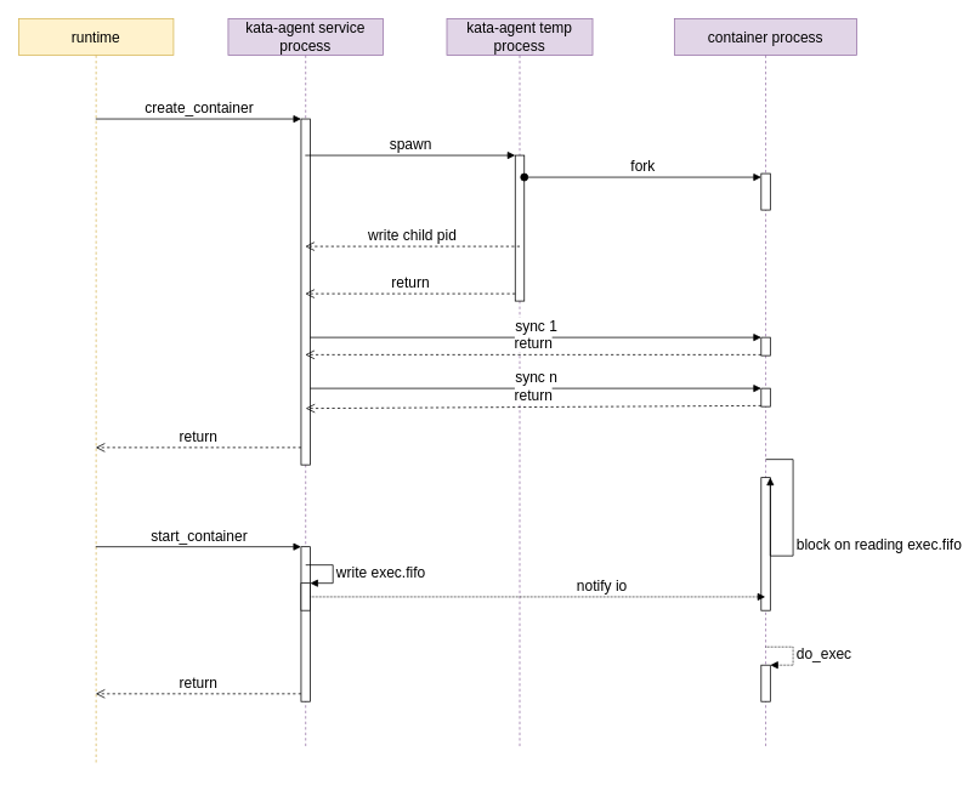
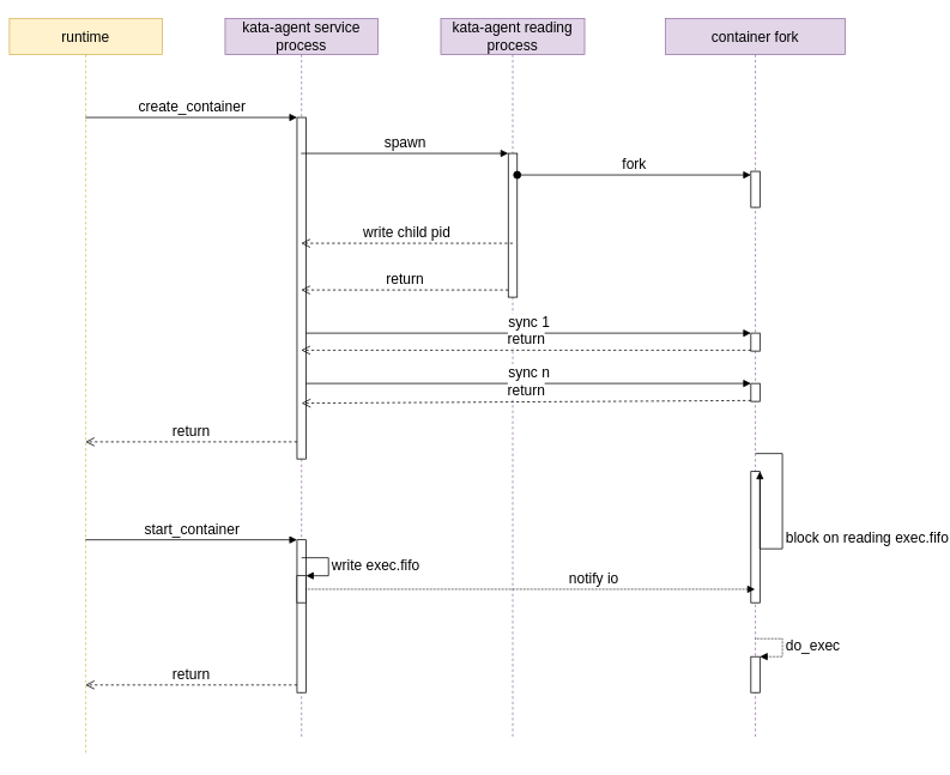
  <mxCell id="0" />
  <mxCell id="1" parent="0" />
  <mxCell id="2" value="kata-agent service process" style="shape=umlLifeline;perimeter=lifelinePerimeter;whiteSpace=wrap;html=1;container=1;collapsible=0;recursiveResize=0;outlineConnect=0;fontSize=16;fillColor=#e1d5e7;strokeColor=#9673a6;" vertex="1" parent="1"><mxGeometry x="250" y="20" width="170" height="800" as="geometry" /></mxCell>
  <mxCell id="3" value="" style="html=1;points=[];perimeter=orthogonalPerimeter;fontSize=16;" vertex="1" parent="2"><mxGeometry x="80" y="110" width="10" height="380" as="geometry" /></mxCell>
  <mxCell id="4" value="" style="html=1;points=[];perimeter=orthogonalPerimeter;fontSize=16;" vertex="1" parent="2"><mxGeometry x="80" y="580" width="10" height="170" as="geometry" /></mxCell>
  <mxCell id="5" value="" style="html=1;points=[];perimeter=orthogonalPerimeter;fontSize=16;" vertex="1" parent="2"><mxGeometry x="80" y="620" width="10" height="30" as="geometry" /></mxCell>
  <mxCell id="6" value="write exec.fifo" style="edgeStyle=orthogonalEdgeStyle;html=1;align=left;spacingLeft=2;endArrow=block;rounded=0;entryX=1;entryY=0;fontSize=16;" edge="1" target="5" parent="2"><mxGeometry relative="1" as="geometry"><mxPoint x="85" y="600" as="sourcePoint" /><Array as="points"><mxPoint x="115" y="600" /></Array></mxGeometry></mxCell>
- <mxCell id="7" value="kata-agent temp process" style="shape=umlLifeline;perimeter=lifelinePerimeter;whiteSpace=wrap;html=1;container=1;collapsible=0;recursiveResize=0;outlineConnect=0;fontSize=16;fillColor=#e1d5e7;strokeColor=#9673a6;" vertex="1" parent="1"><mxGeometry x="490" y="20" width="160" height="800" as="geometry" /></mxCell>
+ <mxCell id="7" value="kata-agent reading process" style="shape=umlLifeline;perimeter=lifelinePerimeter;whiteSpace=wrap;html=1;container=1;collapsible=0;recursiveResize=0;outlineConnect=0;fontSize=16;fillColor=#e1d5e7;strokeColor=#9673a6;" vertex="1" parent="1"><mxGeometry x="490" y="20" width="160" height="800" as="geometry" /></mxCell>
  <mxCell id="8" value="" style="html=1;points=[];perimeter=orthogonalPerimeter;fontSize=16;" vertex="1" parent="7"><mxGeometry x="75" y="150" width="10" height="160" as="geometry" /></mxCell>
- <mxCell id="9" value="runtime" style="shape=umlLifeline;perimeter=lifelinePerimeter;whiteSpace=wrap;html=1;container=1;collapsible=0;recursiveResize=0;outlineConnect=0;fontSize=16;fillColor=#fff2cc;strokeColor=#d6b656;" vertex="1" parent="1"><mxGeometry x="20" y="20" width="170" height="820" as="geometry" /></mxCell>
- <mxCell id="10" value="container process" style="shape=umlLifeline;perimeter=lifelinePerimeter;whiteSpace=wrap;html=1;container=1;collapsible=0;recursiveResize=0;outlineConnect=0;fontSize=16;fillColor=#e1d5e7;strokeColor=#9673a6;" vertex="1" parent="1"><mxGeometry x="740" y="20" width="200" height="800" as="geometry" /></mxCell>
+ <mxCell id="9" value="runtime" style="shape=umlLifeline;perimeter=lifelinePerimeter;whiteSpace=wrap;html=1;container=1;collapsible=0;recursiveResize=0;outlineConnect=0;fontSize=16;fillColor=#fff2cc;strokeColor=#d6b656;" vertex="1" parent="1"><mxGeometry x="10" y="20" width="170" height="820" as="geometry" /></mxCell>
+ <mxCell id="10" value="container fork" style="shape=umlLifeline;perimeter=lifelinePerimeter;whiteSpace=wrap;html=1;container=1;collapsible=0;recursiveResize=0;outlineConnect=0;fontSize=16;fillColor=#e1d5e7;strokeColor=#9673a6;" vertex="1" parent="1"><mxGeometry x="740" y="20" width="200" height="800" as="geometry" /></mxCell>
  <mxCell id="11" value="" style="html=1;points=[];perimeter=orthogonalPerimeter;fontSize=16;" vertex="1" parent="10"><mxGeometry x="95" y="170" width="10" height="40" as="geometry" /></mxCell>
  <mxCell id="12" value="" style="html=1;points=[];perimeter=orthogonalPerimeter;fontSize=16;" vertex="1" parent="10"><mxGeometry x="95" y="350" width="10" height="20" as="geometry" /></mxCell>
  <mxCell id="13" value="" style="html=1;points=[];perimeter=orthogonalPerimeter;fontSize=16;" vertex="1" parent="10"><mxGeometry x="95" y="406" width="10" height="20" as="geometry" /></mxCell>
  <mxCell id="14" value="sync n" style="html=1;verticalAlign=bottom;endArrow=block;entryX=0;entryY=0;fontSize=16;" edge="1" parent="10" target="13"><mxGeometry relative="1" as="geometry"><mxPoint x="-400" y="406" as="sourcePoint" /></mxGeometry></mxCell>
  <mxCell id="15" value="" style="html=1;points=[];perimeter=orthogonalPerimeter;fontSize=16;" vertex="1" parent="10"><mxGeometry x="95" y="504" width="10" height="146" as="geometry" /></mxCell>
  <mxCell id="16" value="block on reading exec.fifo" style="edgeStyle=orthogonalEdgeStyle;html=1;align=left;spacingLeft=2;endArrow=block;rounded=0;entryX=1;entryY=0;fontSize=16;" edge="1" target="15" parent="10"><mxGeometry relative="1" as="geometry"><mxPoint x="100" y="484" as="sourcePoint" /><Array as="points"><mxPoint x="130" y="484" /><mxPoint x="130" y="590" /><mxPoint x="105" y="590" /></Array></mxGeometry></mxCell>
  <mxCell id="17" value="" style="html=1;points=[];perimeter=orthogonalPerimeter;fontSize=16;" vertex="1" parent="10"><mxGeometry x="95" y="710" width="10" height="40" as="geometry" /></mxCell>
  <mxCell id="18" value="do_exec" style="edgeStyle=orthogonalEdgeStyle;html=1;align=left;spacingLeft=2;endArrow=block;rounded=0;entryX=1;entryY=0;dashed=1;dashPattern=1 1;fontSize=16;" edge="1" target="17" parent="10"><mxGeometry relative="1" as="geometry"><mxPoint x="100" y="690" as="sourcePoint" /><Array as="points"><mxPoint x="130" y="690" /></Array></mxGeometry></mxCell>
  <mxCell id="19" value="create_container" style="html=1;verticalAlign=bottom;endArrow=block;entryX=0;entryY=0;fontSize=16;" edge="1" target="3" parent="1" source="9"><mxGeometry relative="1" as="geometry"><mxPoint x="110" y="130" as="sourcePoint" /></mxGeometry></mxCell>
  <mxCell id="20" value="return" style="html=1;verticalAlign=bottom;endArrow=open;dashed=1;endSize=8;exitX=0;exitY=0.95;fontSize=16;" edge="1" source="3" parent="1" target="9"><mxGeometry relative="1" as="geometry"><mxPoint x="110" y="206" as="targetPoint" /></mxGeometry></mxCell>
  <mxCell id="21" value="spawn" style="html=1;verticalAlign=bottom;endArrow=block;entryX=0;entryY=0;fontSize=16;" edge="1" target="8" parent="1" source="2"><mxGeometry relative="1" as="geometry"><mxPoint x="430" y="170" as="sourcePoint" /></mxGeometry></mxCell>
  <mxCell id="22" value="return" style="html=1;verticalAlign=bottom;endArrow=open;dashed=1;endSize=8;exitX=0;exitY=0.95;fontSize=16;" edge="1" source="8" parent="1" target="2"><mxGeometry relative="1" as="geometry"><mxPoint x="430" y="246" as="targetPoint" /></mxGeometry></mxCell>
  <mxCell id="23" value="fork" style="html=1;verticalAlign=bottom;startArrow=oval;endArrow=block;startSize=8;fontSize=16;exitX=1;exitY=0.15;exitDx=0;exitDy=0;exitPerimeter=0;" edge="1" target="11" parent="1" source="8"><mxGeometry relative="1" as="geometry"><mxPoint x="570" y="180" as="sourcePoint" /></mxGeometry></mxCell>
  <mxCell id="24" value="write child pid" style="html=1;verticalAlign=bottom;endArrow=open;dashed=1;endSize=8;fontSize=16;" edge="1" parent="1" target="2"><mxGeometry relative="1" as="geometry"><mxPoint x="570" y="270" as="sourcePoint" /><mxPoint x="490" y="270" as="targetPoint" /></mxGeometry></mxCell>
  <mxCell id="25" value="sync 1" style="html=1;verticalAlign=bottom;endArrow=block;entryX=0;entryY=0;fontSize=16;" edge="1" target="12" parent="1"><mxGeometry relative="1" as="geometry"><mxPoint x="340" y="370" as="sourcePoint" /></mxGeometry></mxCell>
  <mxCell id="26" value="return" style="html=1;verticalAlign=bottom;endArrow=open;dashed=1;endSize=8;exitX=0;exitY=0.95;fontSize=16;" edge="1" source="12" parent="1" target="2"><mxGeometry relative="1" as="geometry"><mxPoint x="340" y="446" as="targetPoint" /></mxGeometry></mxCell>
  <mxCell id="27" value="return" style="html=1;verticalAlign=bottom;endArrow=open;dashed=1;endSize=8;exitX=0;exitY=0.95;fontSize=16;" edge="1" parent="1" source="13"><mxGeometry relative="1" as="geometry"><mxPoint x="335" y="448" as="targetPoint" /></mxGeometry></mxCell>
  <mxCell id="28" value="start_container" style="html=1;verticalAlign=bottom;endArrow=block;entryX=0;entryY=0;fontSize=16;" edge="1" target="4" parent="1" source="9"><mxGeometry relative="1" as="geometry"><mxPoint x="110" y="640" as="sourcePoint" /></mxGeometry></mxCell>
  <mxCell id="29" value="return" style="html=1;verticalAlign=bottom;endArrow=open;dashed=1;endSize=8;exitX=0;exitY=0.95;fontSize=16;" edge="1" source="4" parent="1" target="9"><mxGeometry relative="1" as="geometry"><mxPoint x="110" y="716" as="targetPoint" /></mxGeometry></mxCell>
  <mxCell id="30" value="notify io" style="html=1;verticalAlign=bottom;endArrow=block;fontSize=16;dashed=1;dashPattern=1 1;" edge="1" parent="1" source="5" target="10"><mxGeometry x="0.281" width="80" relative="1" as="geometry"><mxPoint x="450" y="520" as="sourcePoint" /><mxPoint x="530" y="520" as="targetPoint" /><mxPoint as="offset" /></mxGeometry></mxCell>
